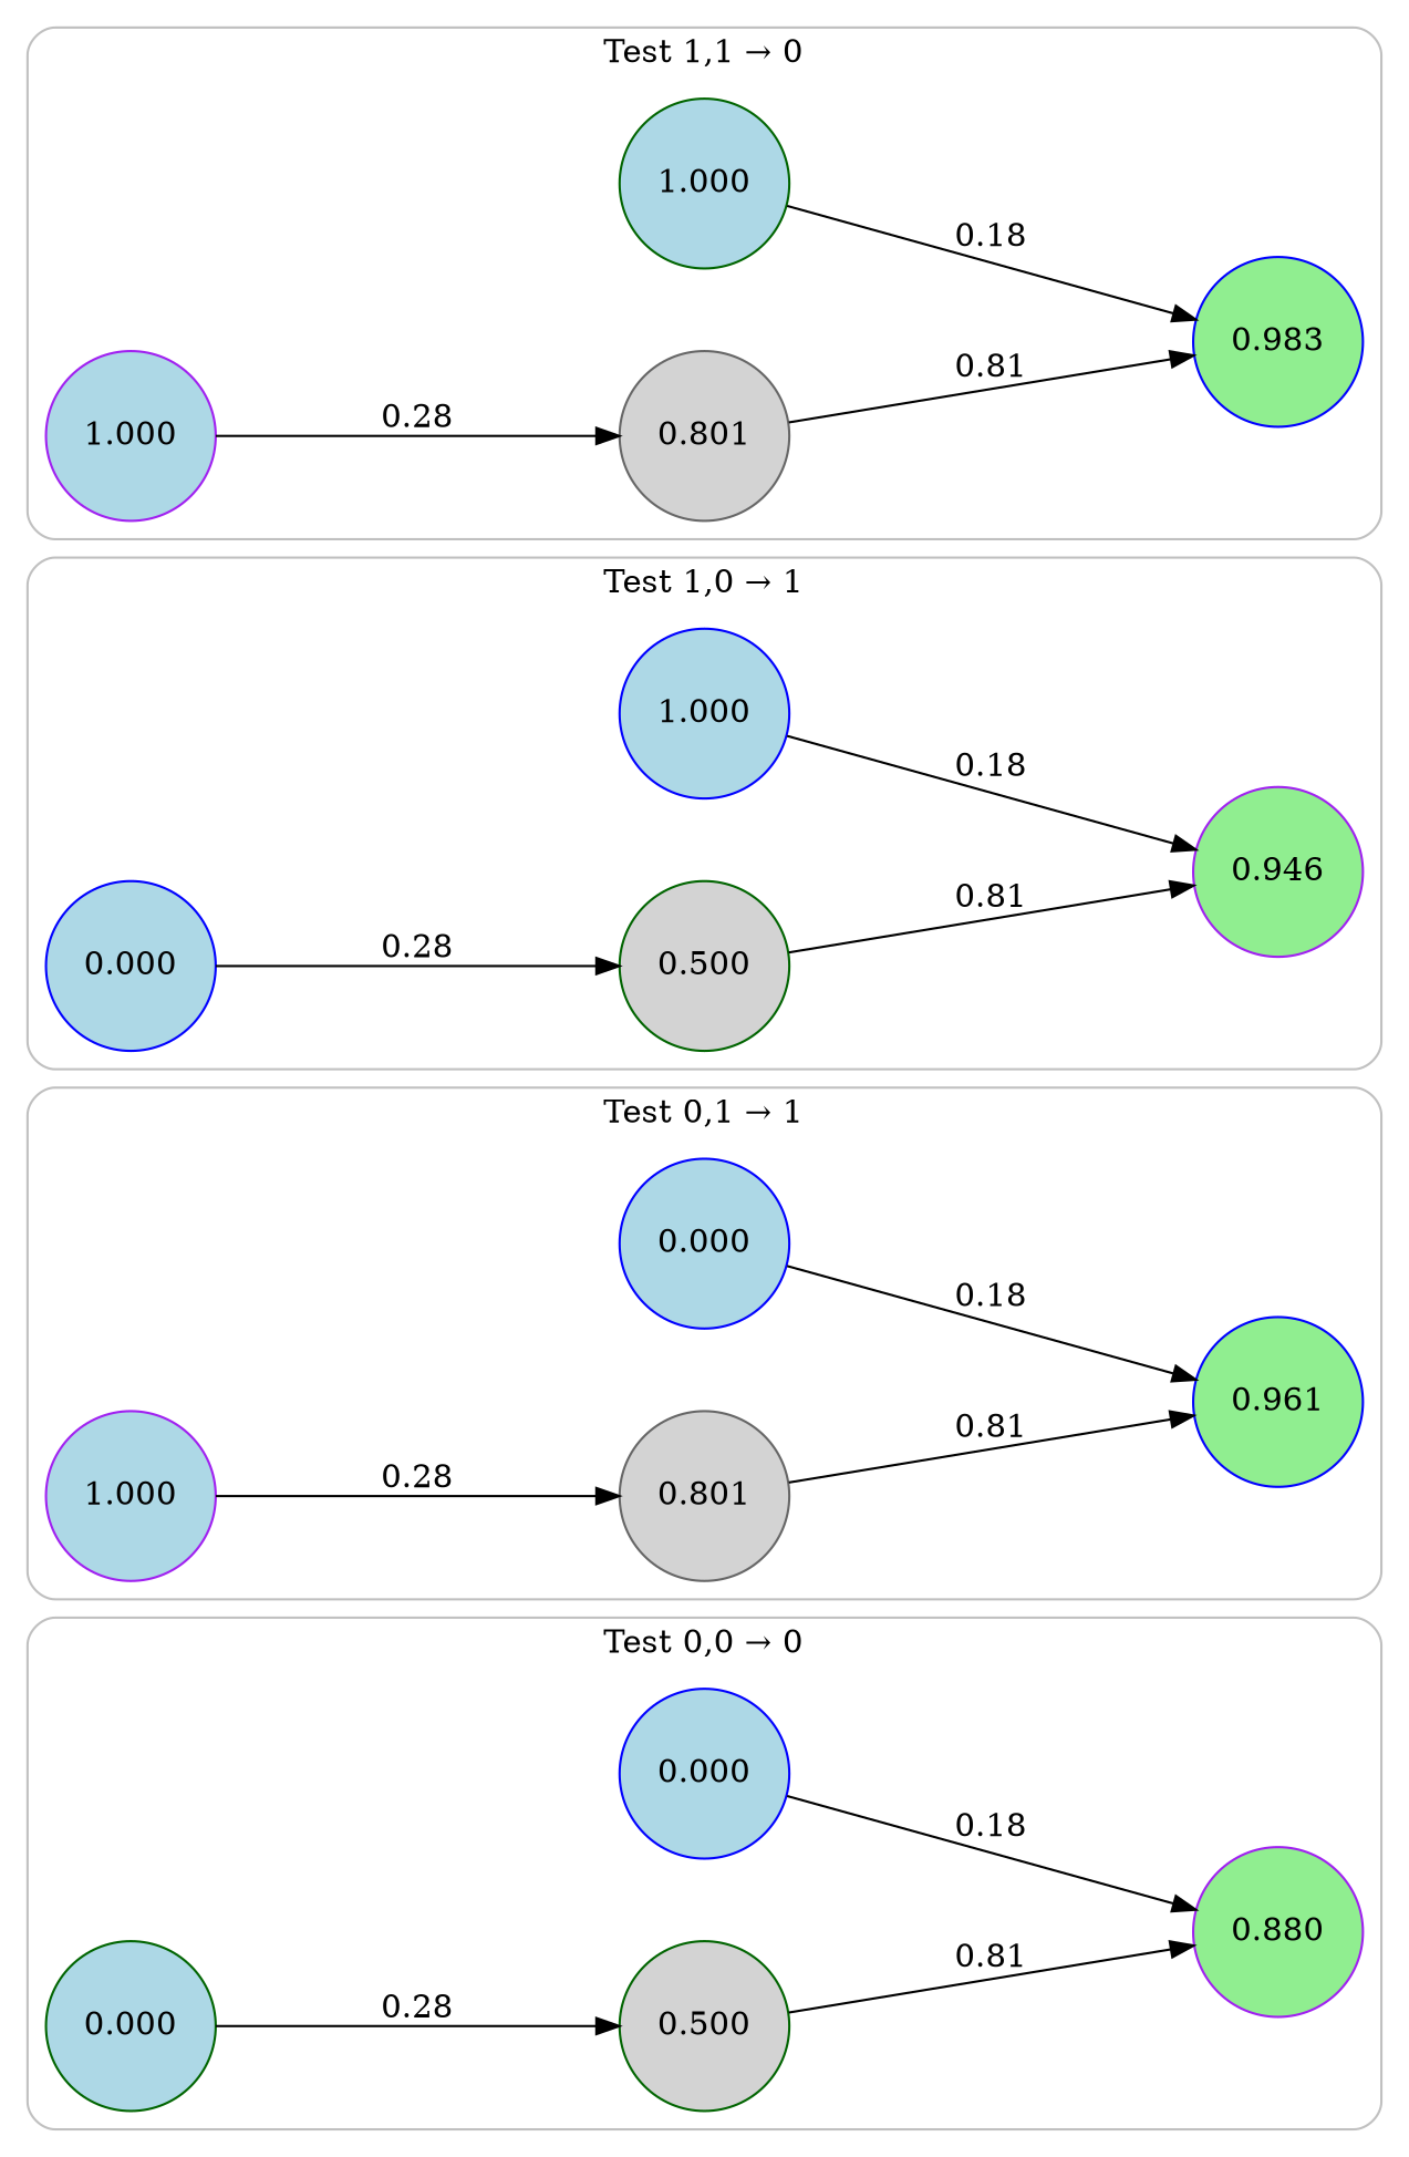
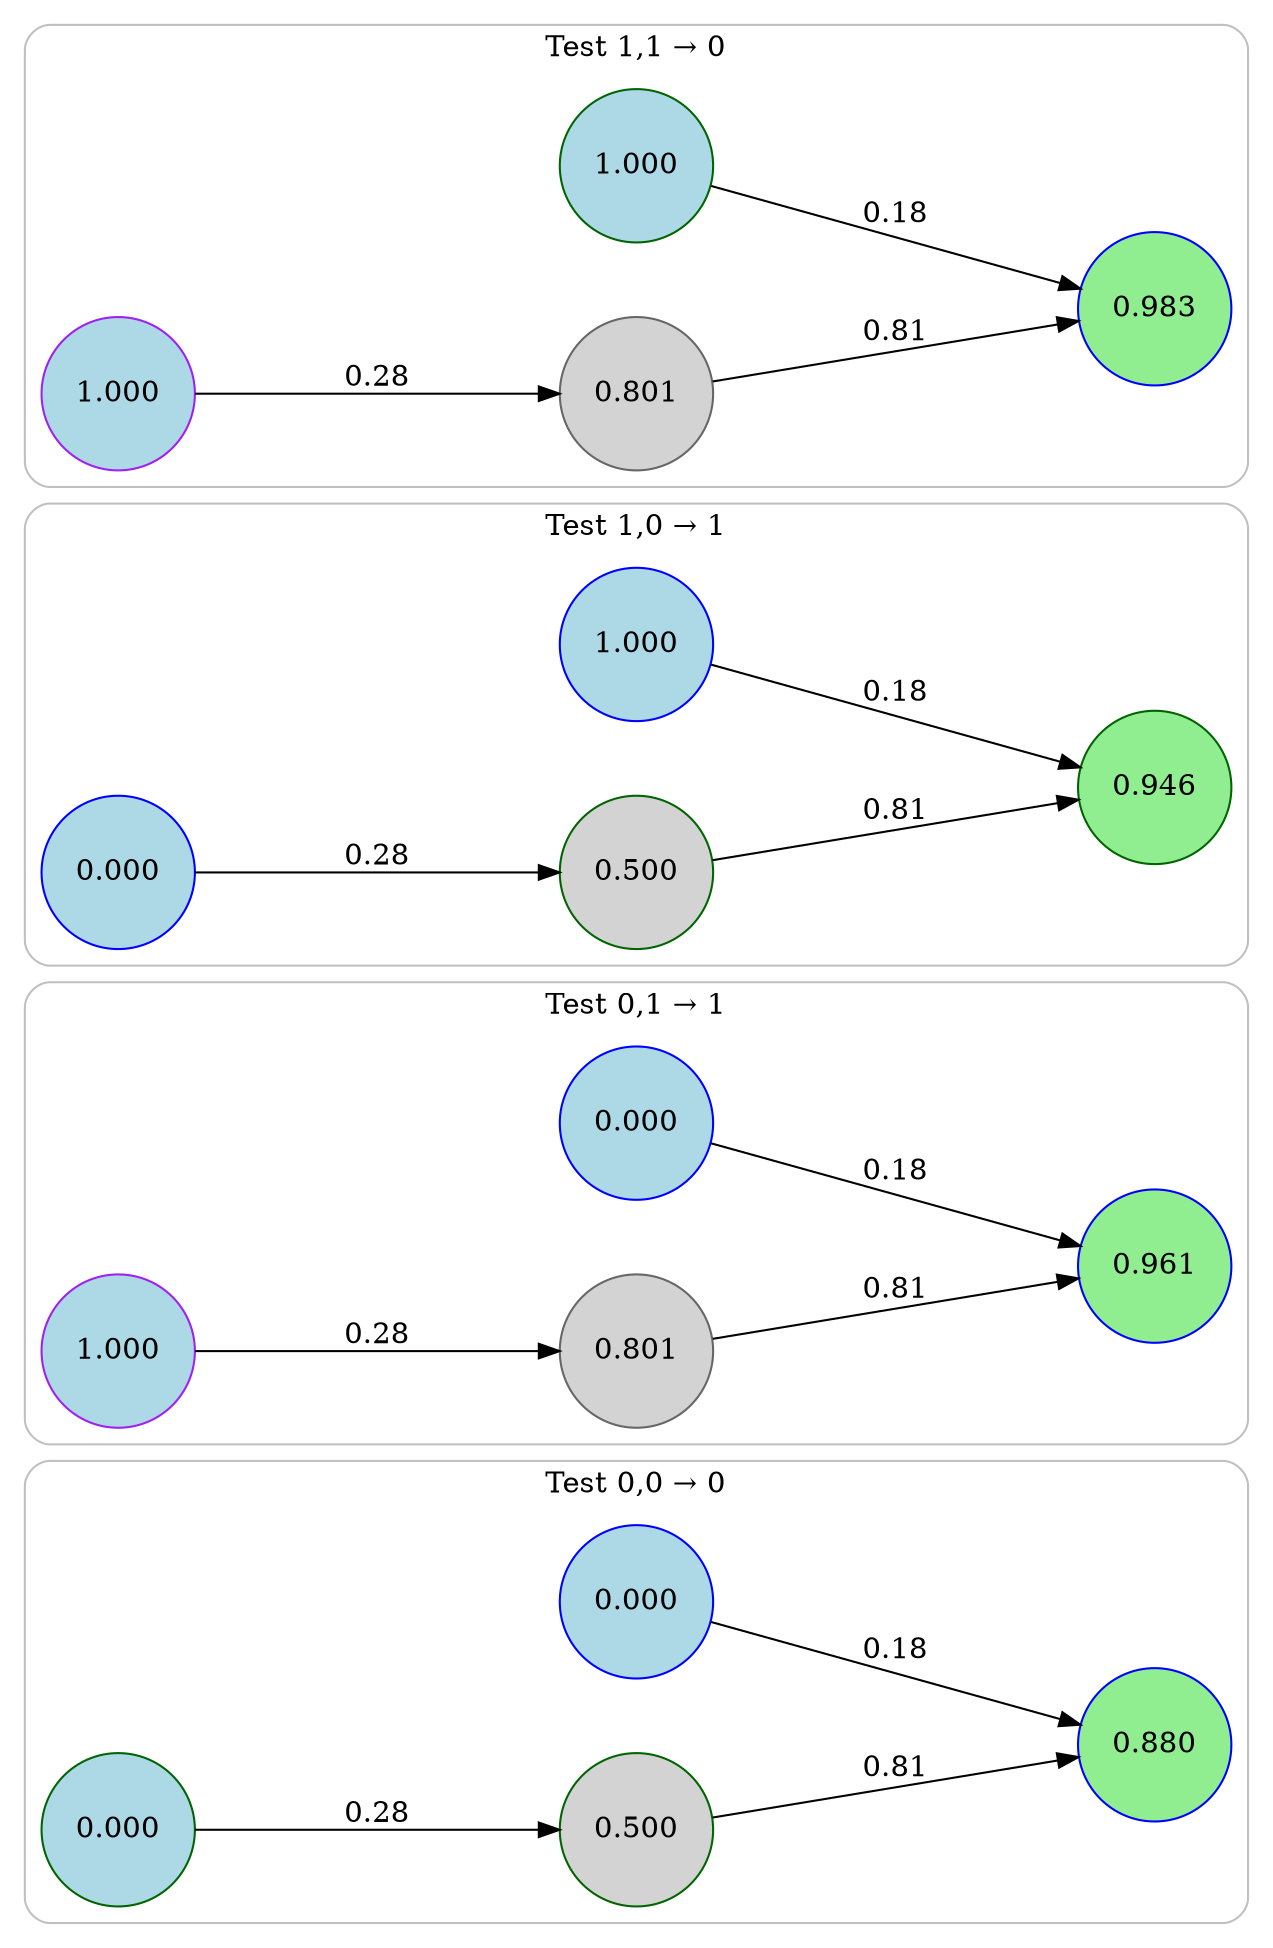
  digraph {
    compound=true
    nodesep=0.5
    rankdir=LR
    ranksep=2.0
    node [color=blue fillcolor=lightblue shape=circle style=filled]
    n1 [label=0.000]
-   n2 [color=purple fillcolor=lightgreen label=0.880]
+   n2 [fillcolor=lightgreen label=0.880]
    n3 [color=darkgreen label=0.000]
    n4 [color=darkgreen fillcolor=lightgray label=0.500]
    n5 [label=0.000]
    n6 [fillcolor=lightgreen label=0.961]
    n7 [color=purple label=1.000]
    n8 [color=gray40 fillcolor=lightgray label=0.801]
    n9 [label=1.000]
-   n10 [color=purple fillcolor=lightgreen label=0.946]
+   n10 [color=darkgreen fillcolor=lightgreen label=0.946]
    n11 [label=0.000]
    n12 [color=darkgreen fillcolor=lightgray label=0.500]
    n13 [color=darkgreen label=1.000]
    n14 [fillcolor=lightgreen label=0.983]
    n15 [color=purple label=1.000]
    n16 [color=gray40 fillcolor=lightgray label=0.801]
    subgraph cluster_1 {
      color=gray
      label="Test 0,0 → 0"
      style=rounded
      n1
      n2
      n3
      n4
    }
    subgraph cluster_2 {
      color=gray
      label="Test 0,1 → 1"
      style=rounded
      n5
      n6
      n7
      n8
    }
    subgraph cluster_3 {
      color=gray
      label="Test 1,0 → 1"
      style=rounded
      n9
      n10
      n11
      n12
    }
    subgraph cluster_4 {
      color=gray
      label="Test 1,1 → 0"
      style=rounded
      n13
      n14
      n15
      n16
    }
    n1 -> n2 [label=0.18]
    n3 -> n4 [label=0.28]
    n4 -> n2 [label=0.81]
    n5 -> n6 [label=0.18]
    n7 -> n8 [label=0.28]
    n8 -> n6 [label=0.81]
    n9 -> n10 [label=0.18]
    n11 -> n12 [label=0.28]
    n12 -> n10 [label=0.81]
    n13 -> n14 [label=0.18]
    n15 -> n16 [label=0.28]
    n16 -> n14 [label=0.81]
  }
